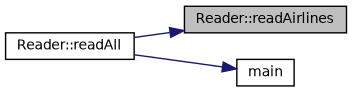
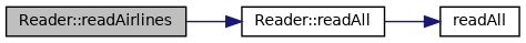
  digraph {
    rankdir=RL
    node [color=black fillcolor=white fontname=Helvetica fontsize=10 shape=record style=filled]
    edge [color=midnightblue dir=back fontname=Helvetica fontsize=10 labelfontname=Helvetica labelfontsize=10 style=solid]
    n1 [fillcolor=grey75 fontcolor=black height=0.2 label="Reader::readAirlines" width=0.4]
    n2 [height=0.2 label="Reader::readAll" width=0.4]
-   n3 [height=0.2 label=main width=0.4]
-   n1 -> n2
+   n3 [height=0.2 label=readAll width=0.4]
+   n2 -> n1
    n3 -> n2
  }
